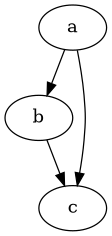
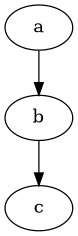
  digraph {
    node [alive=n type=C]
    a
    b
    c [alive=y ext_refcnt=1]
    a -> b
-   a -> c [callback=y clear_callback=y weakref=y]
    b -> c
  }
